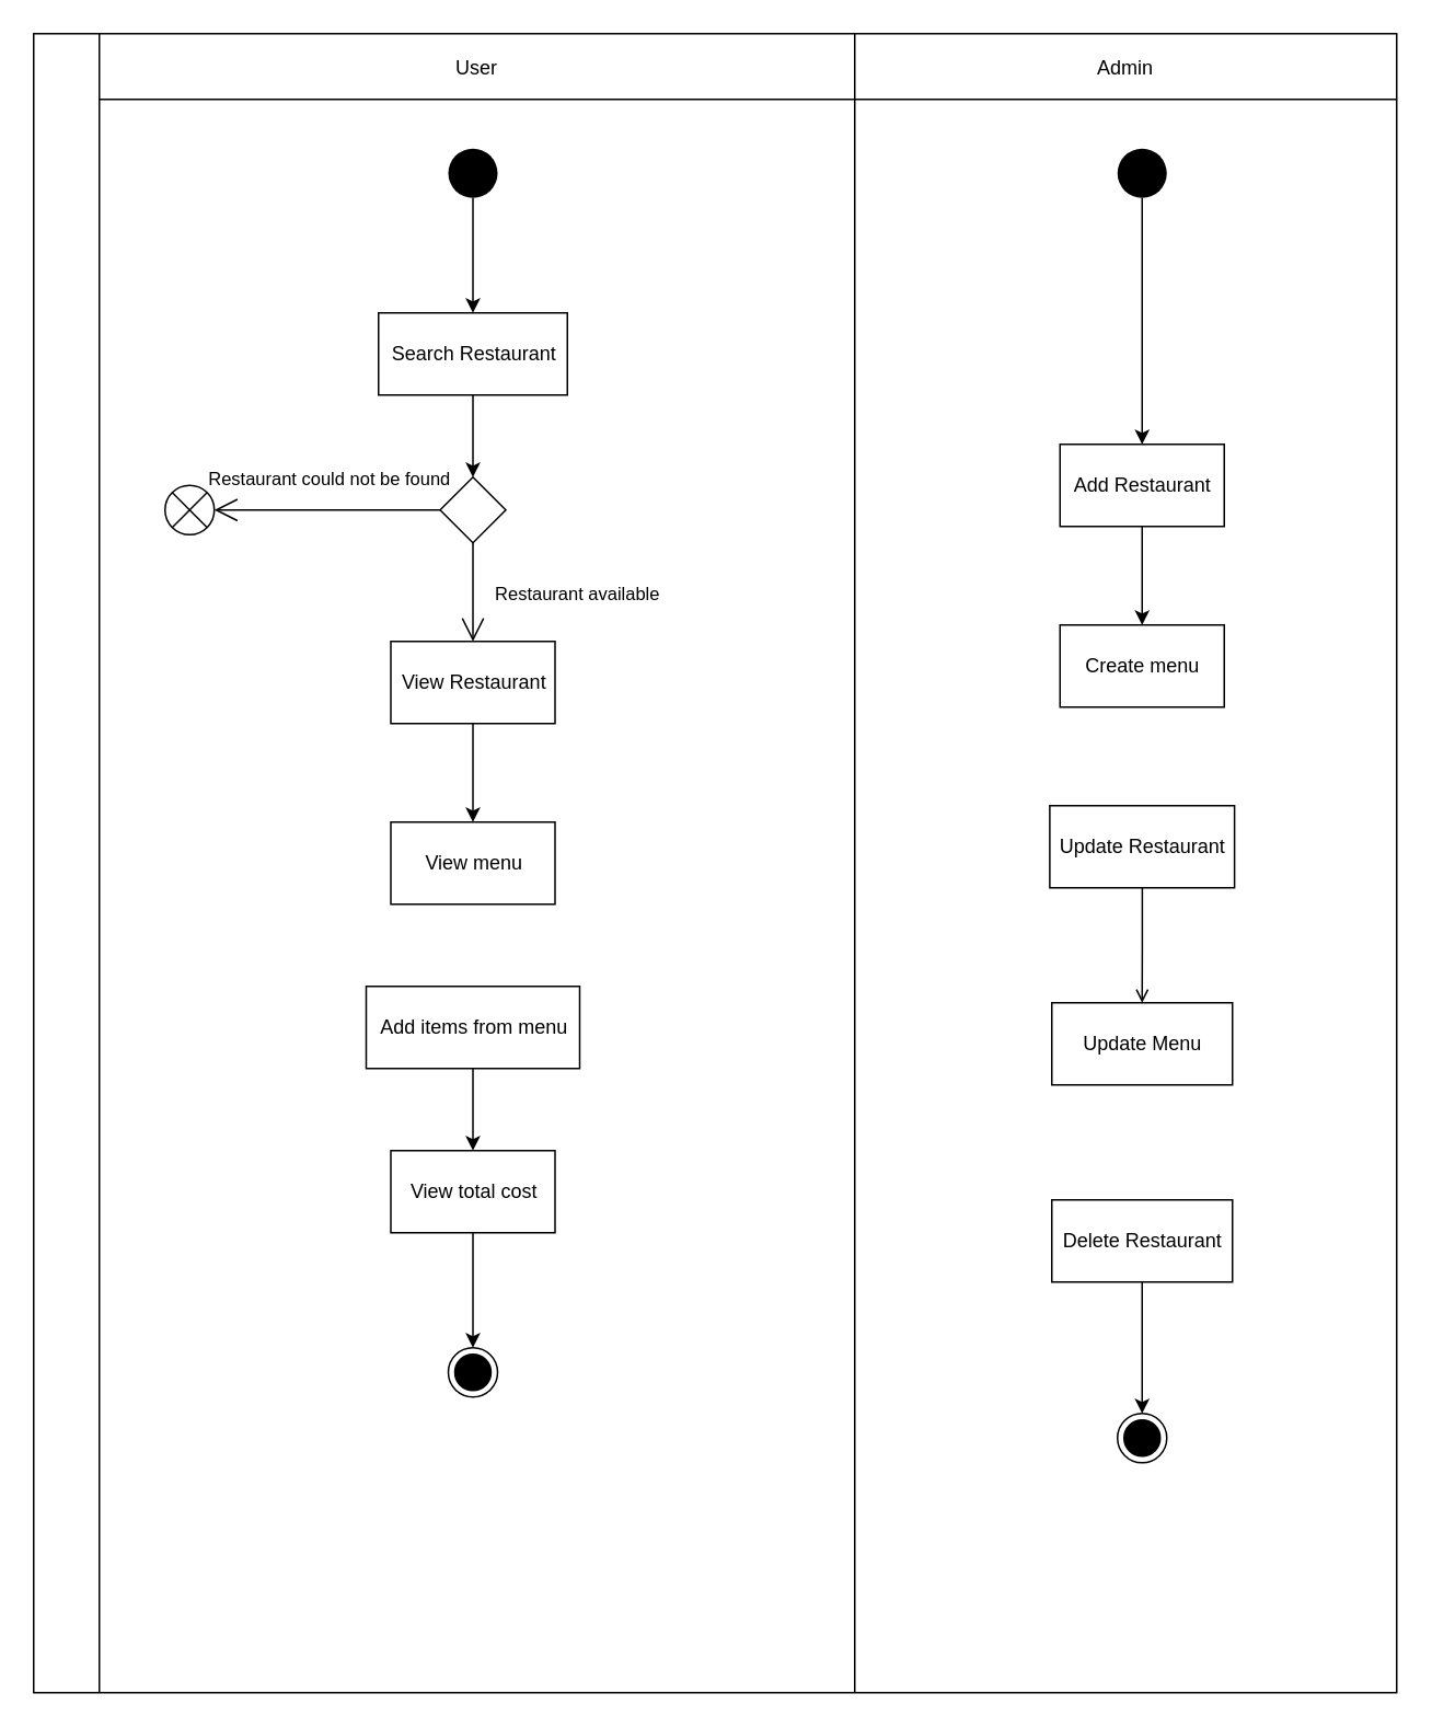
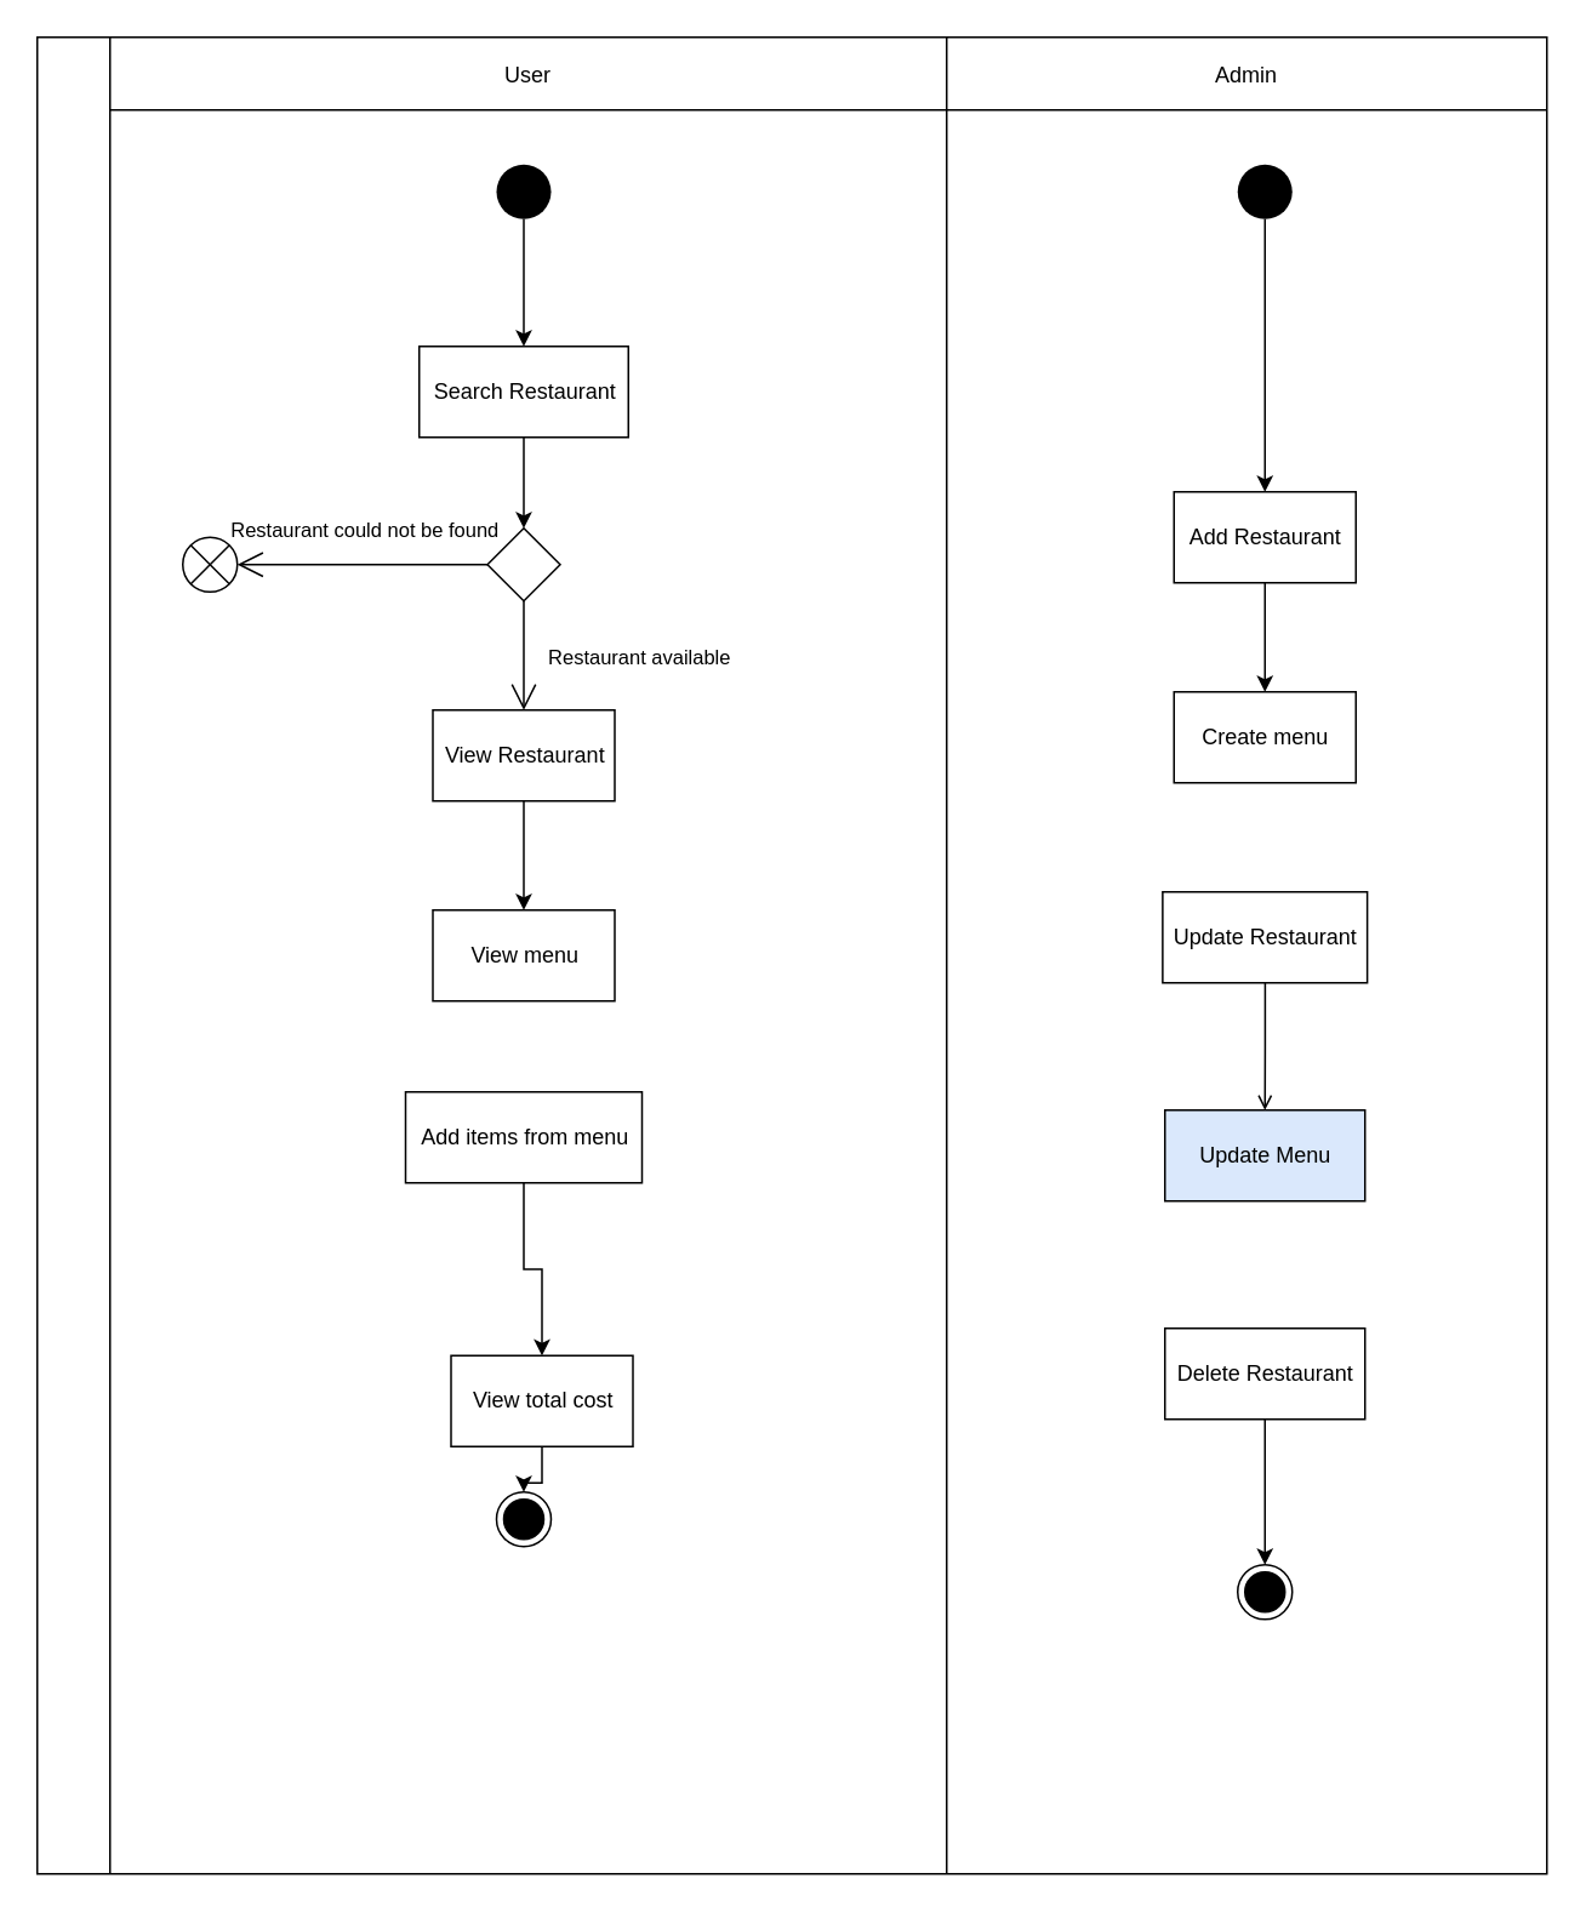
  <mxCell id="0" />
  <mxCell id="1" parent="0" />
  <mxCell id="2" value="" style="shape=table;childLayout=tableLayout;startSize=0;fillColor=none;collapsible=0;recursiveResize=0;expand=0;" vertex="1" parent="1"><mxGeometry x="20" y="20" width="830" height="1010" as="geometry" /></mxCell>
  <mxCell id="3" value="" style="shape=tableRow;horizontal=0;swimlaneHead=0;swimlaneBody=0;top=0;left=0;bottom=0;right=0;dropTarget=0;fontStyle=0;fillColor=none;points=[[0,0.5],[1,0.5]];portConstraint=eastwest;startSize=40;collapsible=0;recursiveResize=0;expand=0;" vertex="1" parent="2"><mxGeometry width="830" height="1010" as="geometry" /></mxCell>
  <mxCell id="4" value="User" style="swimlane;swimlaneHead=0;swimlaneBody=0;fontStyle=0;connectable=0;fillColor=none;startSize=40;collapsible=0;recursiveResize=0;expand=0;" vertex="1" parent="3"><mxGeometry x="40" width="460" height="1010" as="geometry"><mxRectangle width="460" height="1010" as="alternateBounds" /></mxGeometry></mxCell>
  <mxCell id="5" value="" style="ellipse;fillColor=#000000;strokeColor=none;" parent="4" vertex="1"><mxGeometry x="212.5" y="70" width="30" height="30" as="geometry" /></mxCell>
  <mxCell id="6" value="" style="edgeStyle=orthogonalEdgeStyle;rounded=0;orthogonalLoop=1;jettySize=auto;html=1;" edge="1" parent="4" source="7" target="9"><mxGeometry relative="1" as="geometry" /></mxCell>
  <mxCell id="7" value="Search Restaurant" style="html=1;dashed=0;whitespace=wrap;" parent="4" vertex="1"><mxGeometry x="170" y="170" width="115" height="50" as="geometry" /></mxCell>
  <mxCell id="8" value="" style="edgeStyle=orthogonalEdgeStyle;rounded=0;orthogonalLoop=1;jettySize=auto;html=1;entryX=0.5;entryY=0;entryDx=0;entryDy=0;" parent="4" source="5" target="7" edge="1"><mxGeometry relative="1" as="geometry"><mxPoint x="265" y="300" as="targetPoint" /></mxGeometry></mxCell>
  <mxCell id="9" value="" style="shape=rhombus;html=1;verticalLabelPosition=bottom;verticalAlignment=top;" vertex="1" parent="4"><mxGeometry x="207.5" y="270" width="40" height="40" as="geometry" /></mxCell>
  <mxCell id="10" value="Restaurant available" style="edgeStyle=elbowEdgeStyle;html=1;elbow=vertical;verticalAlign=bottom;endArrow=open;rounded=0;labelBackgroundColor=none;endSize=12;entryX=0.5;entryY=0;entryDx=0;entryDy=0;" edge="1" source="9" parent="4" target="14"><mxGeometry x="0.333" y="63" relative="1" as="geometry"><mxPoint x="330" y="290" as="targetPoint" /><mxPoint as="offset" /></mxGeometry></mxCell>
  <mxCell id="11" value="Restaurant could not be found" style="edgeStyle=elbowEdgeStyle;html=1;elbow=vertical;verticalAlign=bottom;endArrow=open;rounded=0;labelBackgroundColor=none;endSize=12;entryX=1;entryY=0.5;entryDx=0;entryDy=0;" edge="1" source="9" parent="4" target="12"><mxGeometry x="-0.018" y="-10" relative="1" as="geometry"><mxPoint x="127.5" y="290" as="targetPoint" /><mxPoint as="offset" /></mxGeometry></mxCell>
  <mxCell id="12" value="" style="shape=sumEllipse;perimeter=ellipsePerimeter;whiteSpace=wrap;html=1;backgroundOutline=1;" vertex="1" parent="4"><mxGeometry x="40" y="275" width="30" height="30" as="geometry" /></mxCell>
  <mxCell id="13" value="" style="edgeStyle=orthogonalEdgeStyle;rounded=0;orthogonalLoop=1;jettySize=auto;html=1;" edge="1" parent="4" source="14" target="15"><mxGeometry relative="1" as="geometry" /></mxCell>
  <mxCell id="14" value="View Restaurant" style="html=1;dashed=0;whitespace=wrap;" vertex="1" parent="4"><mxGeometry x="177.5" y="370" width="100" height="50" as="geometry" /></mxCell>
  <mxCell id="15" value="View menu" style="html=1;dashed=0;whitespace=wrap;" parent="4" vertex="1"><mxGeometry x="177.5" y="480" width="100" height="50" as="geometry" /></mxCell>
  <mxCell id="16" value="" style="edgeStyle=orthogonalEdgeStyle;rounded=0;orthogonalLoop=1;jettySize=auto;html=1;" edge="1" parent="4" source="17" target="19"><mxGeometry relative="1" as="geometry" /></mxCell>
  <mxCell id="17" value="Add items from menu" style="html=1;dashed=0;whitespace=wrap;" vertex="1" parent="4"><mxGeometry x="162.5" y="580" width="130" height="50" as="geometry" /></mxCell>
  <mxCell id="18" value="" style="edgeStyle=orthogonalEdgeStyle;rounded=0;orthogonalLoop=1;jettySize=auto;html=1;" edge="1" parent="4" source="19" target="20"><mxGeometry relative="1" as="geometry" /></mxCell>
- <mxCell id="19" value="View total cost" style="html=1;dashed=0;whitespace=wrap;" vertex="1" parent="4"><mxGeometry x="177.5" y="680" width="100" height="50" as="geometry" /></mxCell>
+ <mxCell id="19" value="View total cost" style="html=1;dashed=0;whitespace=wrap;" vertex="1" parent="4"><mxGeometry x="187.5" y="725" width="100" height="50" as="geometry" /></mxCell>
  <mxCell id="20" value="" style="ellipse;html=1;shape=endState;fillColor=#000000;strokeColor=#000000;" parent="4" vertex="1"><mxGeometry x="212.5" y="800" width="30" height="30" as="geometry" /></mxCell>
  <mxCell id="21" value="Admin" style="swimlane;swimlaneHead=0;swimlaneBody=0;fontStyle=0;connectable=0;fillColor=none;startSize=40;collapsible=0;recursiveResize=0;expand=0;" vertex="1" parent="3"><mxGeometry x="500" width="330" height="1010" as="geometry"><mxRectangle width="330" height="1010" as="alternateBounds" /></mxGeometry></mxCell>
  <mxCell id="22" value="" style="edgeStyle=orthogonalEdgeStyle;rounded=0;orthogonalLoop=1;jettySize=auto;html=1;" edge="1" parent="21" source="23" target="31"><mxGeometry relative="1" as="geometry" /></mxCell>
  <mxCell id="23" value="Add Restaurant" style="html=1;dashed=0;whitespace=wrap;" vertex="1" parent="21"><mxGeometry x="125" y="250" width="100" height="50" as="geometry" /></mxCell>
  <mxCell id="24" value="" style="edgeStyle=orthogonalEdgeStyle;rounded=0;orthogonalLoop=1;jettySize=auto;html=1;endArrow=open;" edge="1" parent="21" source="25" target="28"><mxGeometry relative="1" as="geometry" /></mxCell>
  <mxCell id="25" value="Update Restaurant" style="html=1;dashed=0;whitespace=wrap;" vertex="1" parent="21"><mxGeometry x="118.75" y="470" width="112.5" height="50" as="geometry" /></mxCell>
  <mxCell id="26" value="" style="edgeStyle=orthogonalEdgeStyle;rounded=0;orthogonalLoop=1;jettySize=auto;html=1;" edge="1" parent="21" source="27" target="32"><mxGeometry relative="1" as="geometry" /></mxCell>
  <mxCell id="27" value="Delete Restaurant" style="html=1;dashed=0;whitespace=wrap;" vertex="1" parent="21"><mxGeometry x="120" y="710" width="110" height="50" as="geometry" /></mxCell>
- <mxCell id="28" value="Update Menu" style="html=1;dashed=0;whitespace=wrap;" vertex="1" parent="21"><mxGeometry x="120" y="590" width="110" height="50" as="geometry" /></mxCell>
+ <mxCell id="28" value="Update Menu" style="html=1;dashed=0;whitespace=wrap;fillColor=#dae8fc;" vertex="1" parent="21"><mxGeometry x="120" y="590" width="110" height="50" as="geometry" /></mxCell>
  <mxCell id="29" value="" style="edgeStyle=orthogonalEdgeStyle;rounded=0;orthogonalLoop=1;jettySize=auto;html=1;entryX=0.5;entryY=0;entryDx=0;entryDy=0;" edge="1" parent="21" source="30" target="23"><mxGeometry relative="1" as="geometry"><mxPoint x="175" y="165" as="targetPoint" /></mxGeometry></mxCell>
  <mxCell id="30" value="" style="ellipse;fillColor=#000000;strokeColor=none;" vertex="1" parent="21"><mxGeometry x="160" y="70" width="30" height="30" as="geometry" /></mxCell>
  <mxCell id="31" value="Create menu" style="html=1;dashed=0;whitespace=wrap;" vertex="1" parent="21"><mxGeometry x="125" y="360" width="100" height="50" as="geometry" /></mxCell>
  <mxCell id="32" value="" style="ellipse;html=1;shape=endState;fillColor=#000000;strokeColor=#000000;" vertex="1" parent="21"><mxGeometry x="160" y="840" width="30" height="30" as="geometry" /></mxCell>
